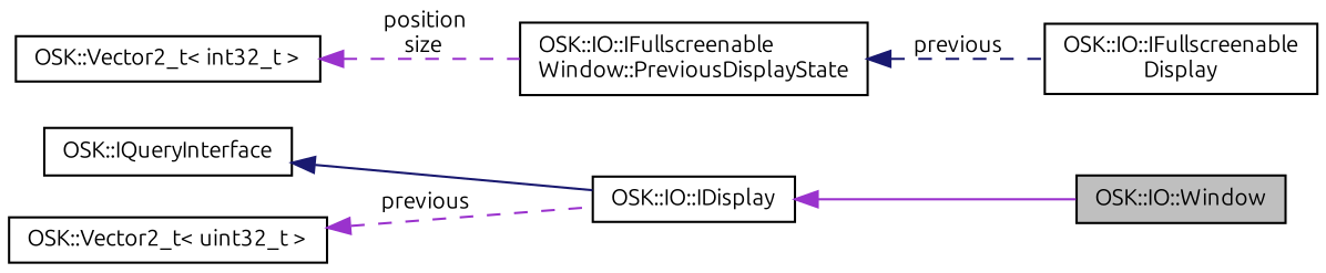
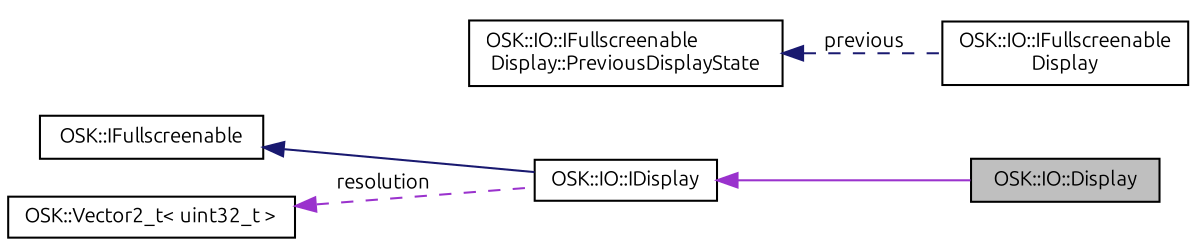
  digraph {
    fontname=Ubuntu
    rankdir=LR
    node [color=black fillcolor=white fontname=Ubuntu fontsize=10 shape=record style=filled]
    edge [color=darkorchid3 dir=back fontname=Ubuntu fontsize=10 labelfontname=Helvetica labelfontsize=10 style=dashed]
-   n1 [fillcolor=grey75 fontcolor=black height=0.2 label="OSK::IO::Window" width=0.4]
+   n1 [fillcolor=grey75 fontcolor=black height=0.2 label="OSK::IO::Display" width=0.4]
    n2 [height=0.2 label="OSK::IO::IDisplay" width=0.4]
-   n3 [height=0.2 label="OSK::IQueryInterface" width=0.4]
+   n3 [height=0.2 label="OSK::IFullscreenable" width=0.4]
    n4 [height=0.2 label="OSK::Vector2_t\< uint32_t \>" width=0.4]
    n5 [height=0.2 label="OSK::IO::IFullscreenable\lDisplay" width=0.4]
-   n6 [height=0.2 label="OSK::IO::IFullscreenable\lWindow::PreviousDisplayState" width=0.4]
-   n7 [height=0.2 label="OSK::Vector2_t\< int32_t \>" width=0.4]
+   n6 [height=0.2 label="OSK::IO::IFullscreenable\lDisplay::PreviousDisplayState" width=0.4]
    n2 -> n1 [style=solid]
    n3 -> n2 [color=midnightblue style=solid]
-   n4 -> n2 [label=" previous"]
+   n4 -> n2 [label=" resolution"]
    n6 -> n5 [color=midnightblue label=" previous"]
-   n7 -> n6 [label=" position\nsize"]
  }
